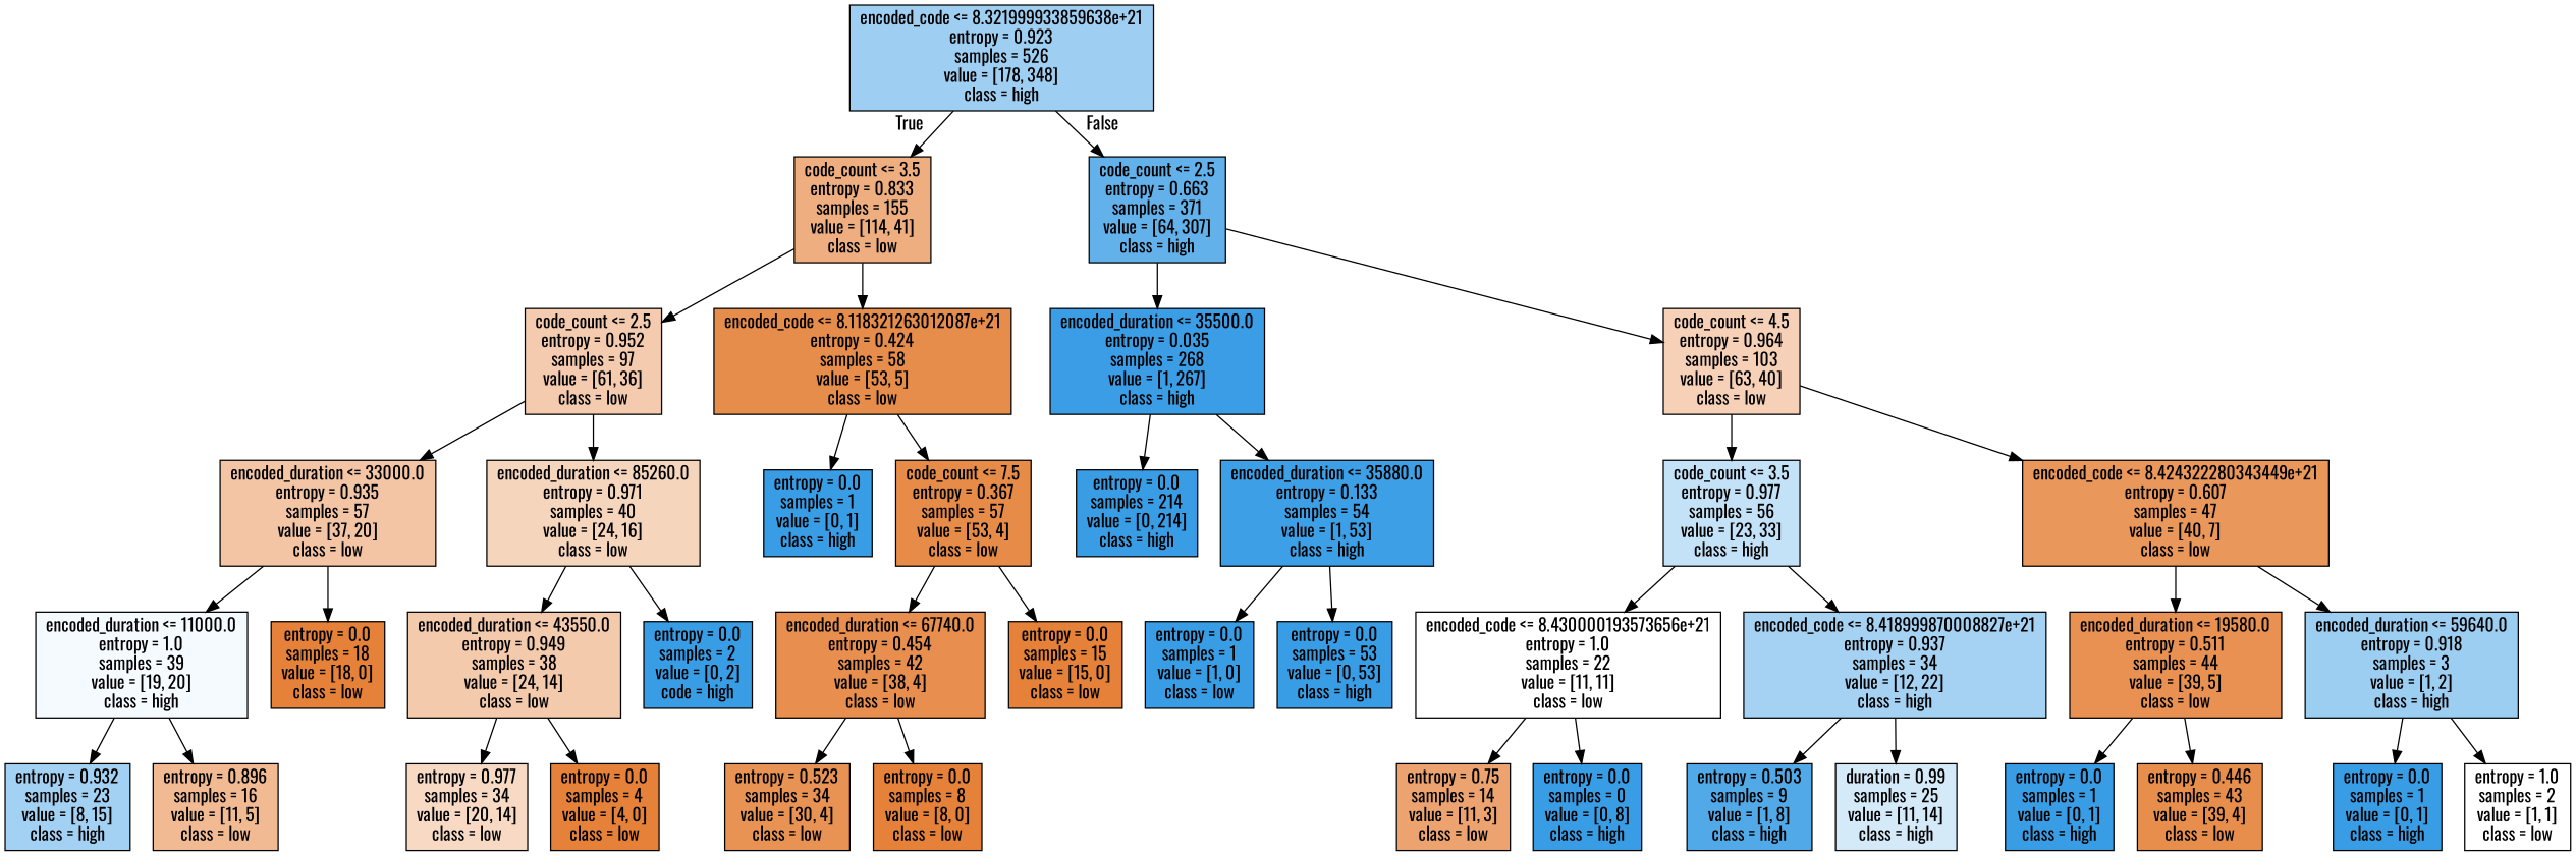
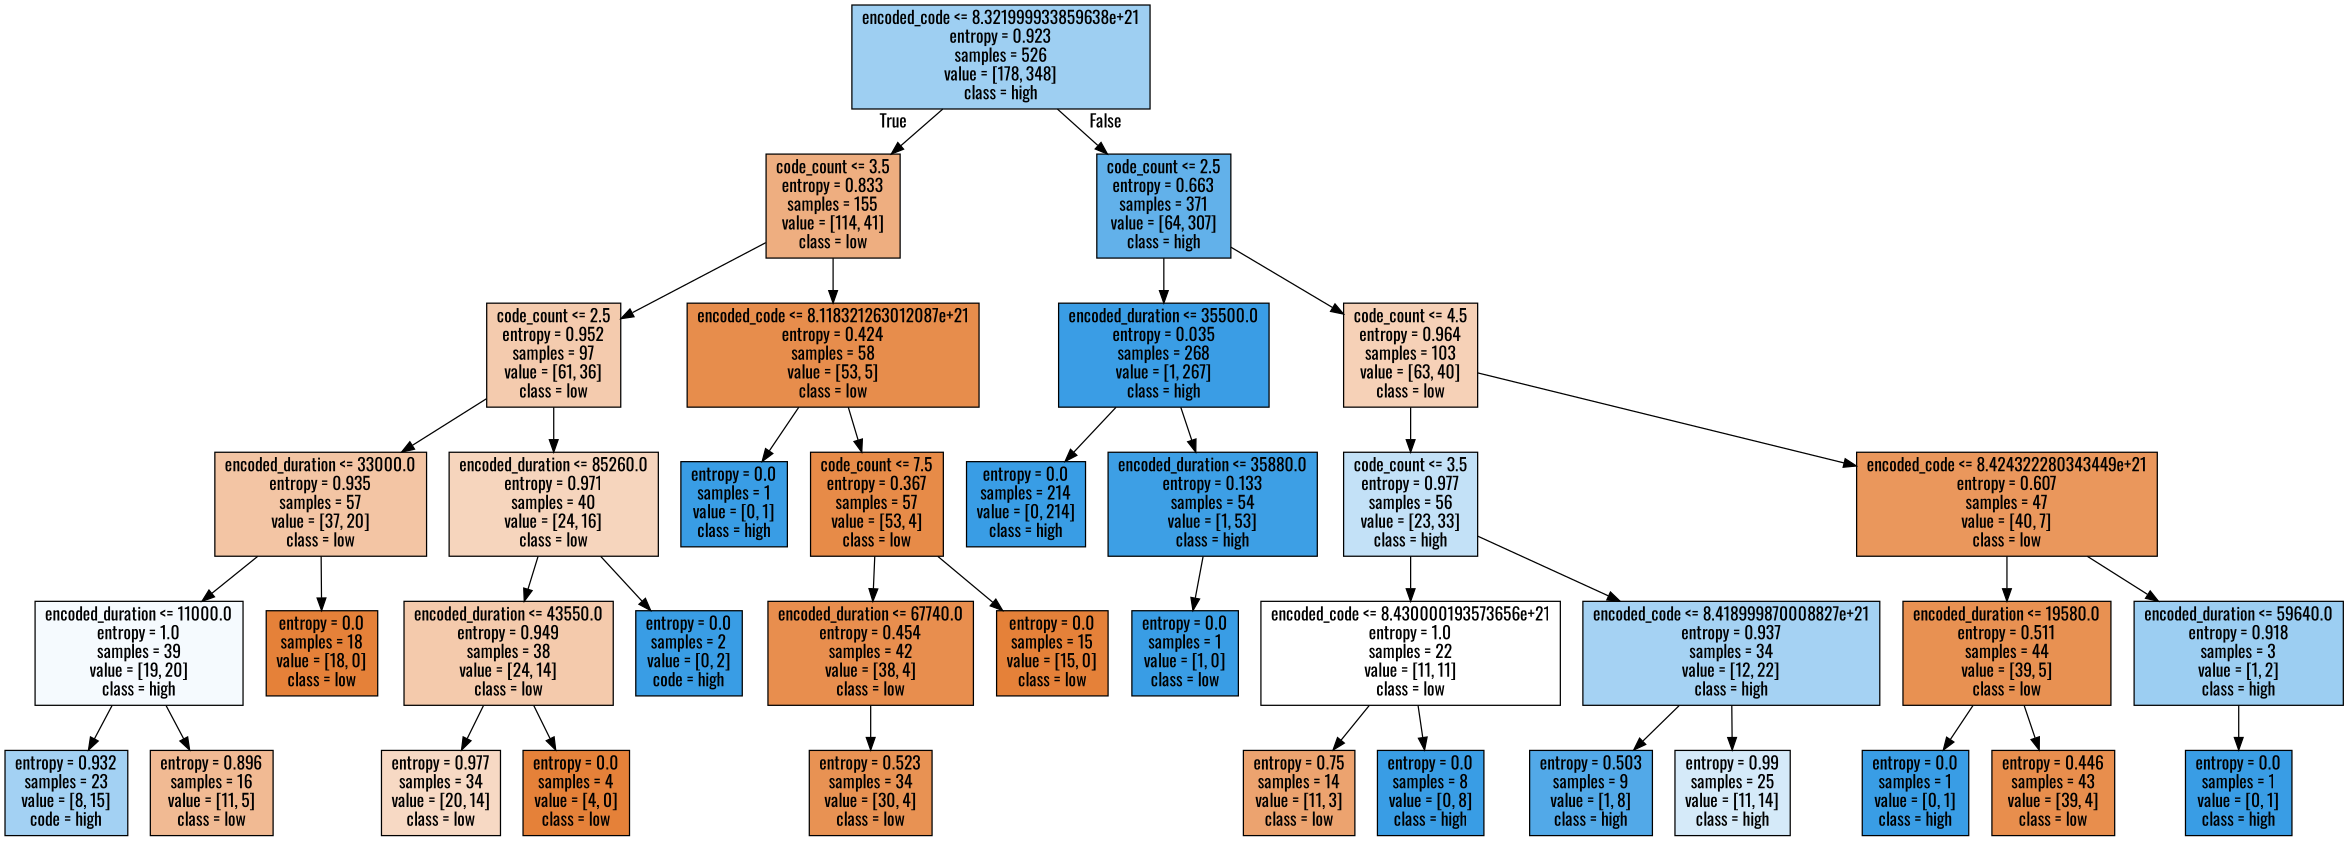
  digraph {
    fontname=Oswald
    node [color=black fillcolor="#399de5" fontname=Oswald shape=box style=filled]
    edge [fontname=Oswald]
    n1 [fillcolor="#9ecff2" label="encoded_code <= 8.321999933859638e+21\nentropy = 0.923\nsamples = 526\nvalue = [178, 348]\nclass = high"]
    n2 [fillcolor="#eeae80" label="code_count <= 3.5\nentropy = 0.833\nsamples = 155\nvalue = [114, 41]\nclass = low"]
    n3 [fillcolor="#62b1ea" label="code_count <= 2.5\nentropy = 0.663\nsamples = 371\nvalue = [64, 307]\nclass = high"]
    n4 [fillcolor="#f4cbae" label="code_count <= 2.5\nentropy = 0.952\nsamples = 97\nvalue = [61, 36]\nclass = low"]
    n5 [fillcolor="#e78d4c" label="encoded_code <= 8.118321263012087e+21\nentropy = 0.424\nsamples = 58\nvalue = [53, 5]\nclass = low"]
    n6 [fillcolor="#3a9de5" label="encoded_duration <= 35500.0\nentropy = 0.035\nsamples = 268\nvalue = [1, 267]\nclass = high"]
    n7 [fillcolor="#f6d1b7" label="code_count <= 4.5\nentropy = 0.964\nsamples = 103\nvalue = [63, 40]\nclass = low"]
    n8 [fillcolor="#f3c5a4" label="encoded_duration <= 33000.0\nentropy = 0.935\nsamples = 57\nvalue = [37, 20]\nclass = low"]
    n9 [fillcolor="#f6d5bd" label="encoded_duration <= 85260.0\nentropy = 0.971\nsamples = 40\nvalue = [24, 16]\nclass = low"]
    n10 [label="entropy = 0.0\nsamples = 1\nvalue = [0, 1]\nclass = high"]
    n11 [fillcolor="#e78b48" label="code_count <= 7.5\nentropy = 0.367\nsamples = 57\nvalue = [53, 4]\nclass = low"]
    n12 [fillcolor="#f5fafe" label="encoded_duration <= 11000.0\nentropy = 1.0\nsamples = 39\nvalue = [19, 20]\nclass = high"]
    n13 [fillcolor="#e58139" label="entropy = 0.0\nsamples = 18\nvalue = [18, 0]\nclass = low"]
    n14 [fillcolor="#f4caac" label="encoded_duration <= 43550.0\nentropy = 0.949\nsamples = 38\nvalue = [24, 14]\nclass = low"]
    n15 [label="entropy = 0.0\nsamples = 2\nvalue = [0, 2]\ncode = high"]
-   n16 [fillcolor="#a3d1f3" label="entropy = 0.932\nsamples = 23\nvalue = [8, 15]\nclass = high"]
+   n16 [fillcolor="#a3d1f3" label="entropy = 0.932\nsamples = 23\nvalue = [8, 15]\ncode = high"]
    n17 [fillcolor="#f1ba93" label="entropy = 0.896\nsamples = 16\nvalue = [11, 5]\nclass = low"]
    n18 [fillcolor="#f7d9c4" label="entropy = 0.977\nsamples = 34\nvalue = [20, 14]\nclass = low"]
    n19 [fillcolor="#e58139" label="entropy = 0.0\nsamples = 4\nvalue = [4, 0]\nclass = low"]
    n20 [fillcolor="#e88e4e" label="encoded_duration <= 67740.0\nentropy = 0.454\nsamples = 42\nvalue = [38, 4]\nclass = low"]
    n21 [fillcolor="#e58139" label="entropy = 0.0\nsamples = 15\nvalue = [15, 0]\nclass = low"]
    n22 [fillcolor="#e89253" label="entropy = 0.523\nsamples = 34\nvalue = [30, 4]\nclass = low"]
-   n23 [fillcolor="#e58139" label="entropy = 0.0\nsamples = 8\nvalue = [8, 0]\nclass = low"]
    n24 [label="entropy = 0.0\nsamples = 214\nvalue = [0, 214]\nclass = high"]
    n25 [fillcolor="#3d9fe5" label="encoded_duration <= 35880.0\nentropy = 0.133\nsamples = 54\nvalue = [1, 53]\nclass = high"]
    n26 [fillcolor="#c3e1f7" label="code_count <= 3.5\nentropy = 0.977\nsamples = 56\nvalue = [23, 33]\nclass = high"]
    n27 [fillcolor="#ea975c" label="encoded_code <= 8.424322280343449e+21\nentropy = 0.607\nsamples = 47\nvalue = [40, 7]\nclass = low"]
    n28 [label="entropy = 0.0\nsamples = 1\nvalue = [1, 0]\nclass = low"]
-   n29 [label="entropy = 0.0\nsamples = 53\nvalue = [0, 53]\nclass = high"]
    n30 [fillcolor="#ffffff" label="encoded_code <= 8.430000193573656e+21\nentropy = 1.0\nsamples = 22\nvalue = [11, 11]\nclass = low"]
    n31 [fillcolor="#a5d2f3" label="encoded_code <= 8.418999870008827e+21\nentropy = 0.937\nsamples = 34\nvalue = [12, 22]\nclass = high"]
    n32 [fillcolor="#e89152" label="encoded_duration <= 19580.0\nentropy = 0.511\nsamples = 44\nvalue = [39, 5]\nclass = low"]
    n33 [fillcolor="#9ccef2" label="encoded_duration <= 59640.0\nentropy = 0.918\nsamples = 3\nvalue = [1, 2]\nclass = high"]
    n34 [fillcolor="#eca36f" label="entropy = 0.75\nsamples = 14\nvalue = [11, 3]\nclass = low"]
-   n35 [label="entropy = 0.0\nsamples = 0\nvalue = [0, 8]\nclass = high"]
+   n35 [label="entropy = 0.0\nsamples = 8\nvalue = [0, 8]\nclass = high"]
    n36 [fillcolor="#52a9e8" label="entropy = 0.503\nsamples = 9\nvalue = [1, 8]\nclass = high"]
-   n37 [fillcolor="#d5eaf9" label="duration = 0.99\nsamples = 25\nvalue = [11, 14]\nclass = high"]
+   n37 [fillcolor="#d5eaf9" label="entropy = 0.99\nsamples = 25\nvalue = [11, 14]\nclass = high"]
    n38 [label="entropy = 0.0\nsamples = 1\nvalue = [0, 1]\nclass = high"]
    n39 [fillcolor="#e88e4d" label="entropy = 0.446\nsamples = 43\nvalue = [39, 4]\nclass = low"]
    n40 [label="entropy = 0.0\nsamples = 1\nvalue = [0, 1]\nclass = high"]
-   n41 [fillcolor="#ffffff" label="entropy = 1.0\nsamples = 2\nvalue = [1, 1]\nclass = low"]
    n1 -> n2 [headlabel=True labelangle=45 labeldistance=2.5]
    n1 -> n3 [headlabel=False labelangle=-45 labeldistance=2.5]
    n2 -> n4
    n2 -> n5
    n3 -> n6
    n3 -> n7
    n4 -> n8
    n4 -> n9
    n5 -> n10
    n5 -> n11
    n6 -> n24
    n6 -> n25
    n7 -> n26
    n7 -> n27
    n8 -> n12
    n8 -> n13
    n9 -> n14
    n9 -> n15
    n11 -> n20
    n11 -> n21
    n12 -> n16
    n12 -> n17
    n14 -> n18
    n14 -> n19
    n20 -> n22
-   n20 -> n23
    n25 -> n28
-   n25 -> n29
    n26 -> n30
    n26 -> n31
    n27 -> n32
    n27 -> n33
    n30 -> n34
    n30 -> n35
    n31 -> n36
    n31 -> n37
    n32 -> n38
    n32 -> n39
    n33 -> n40
-   n33 -> n41
  }
